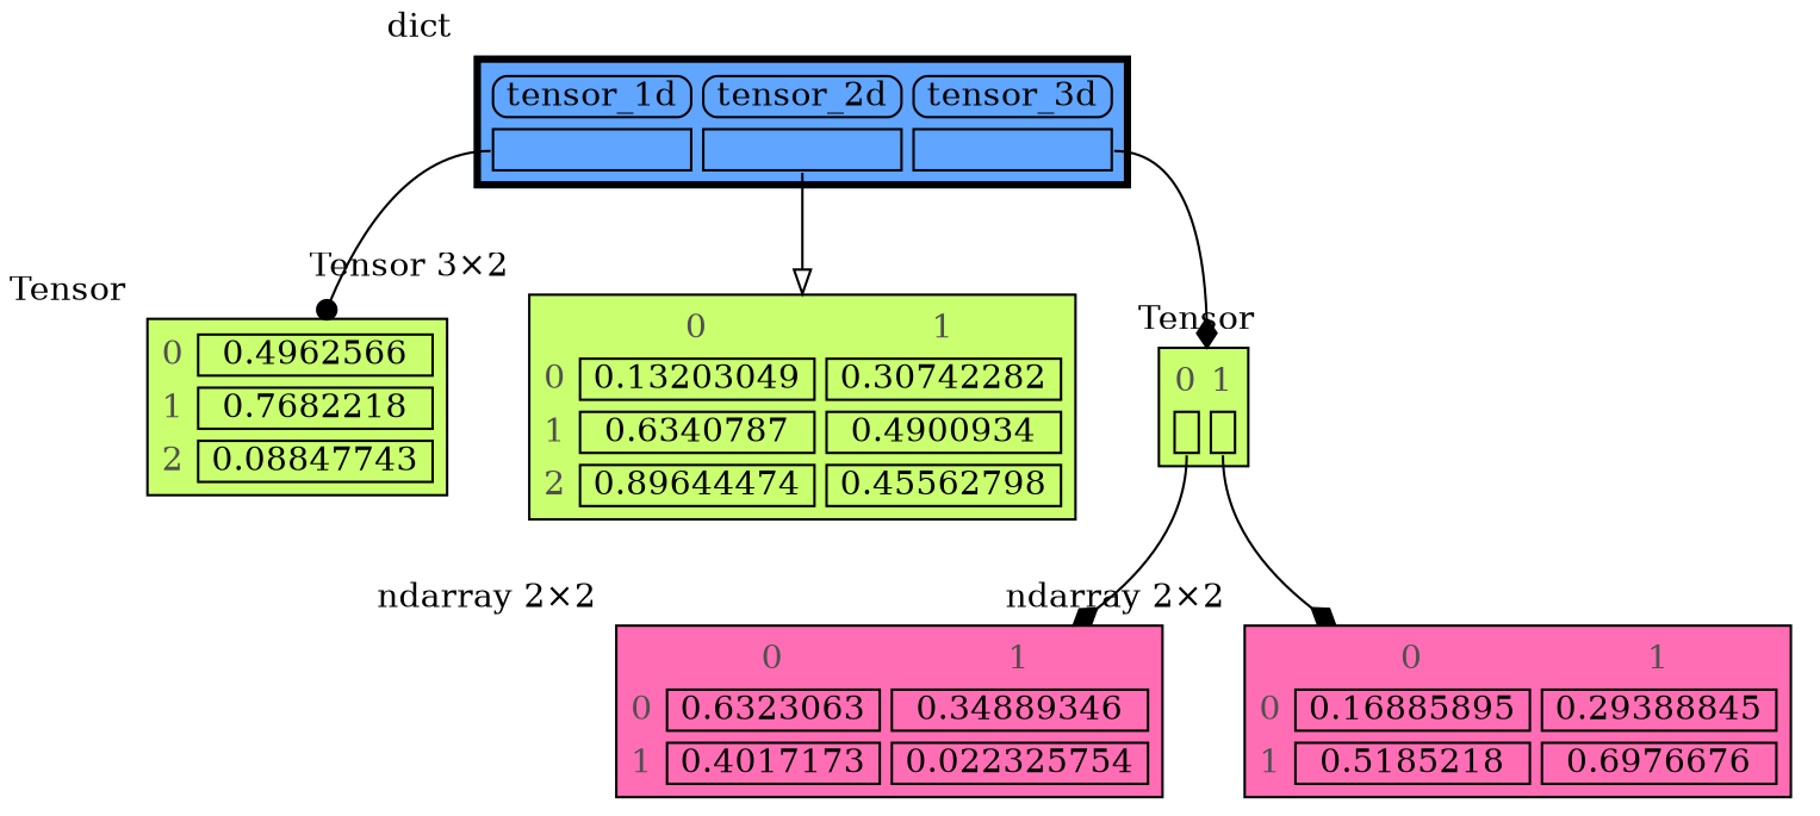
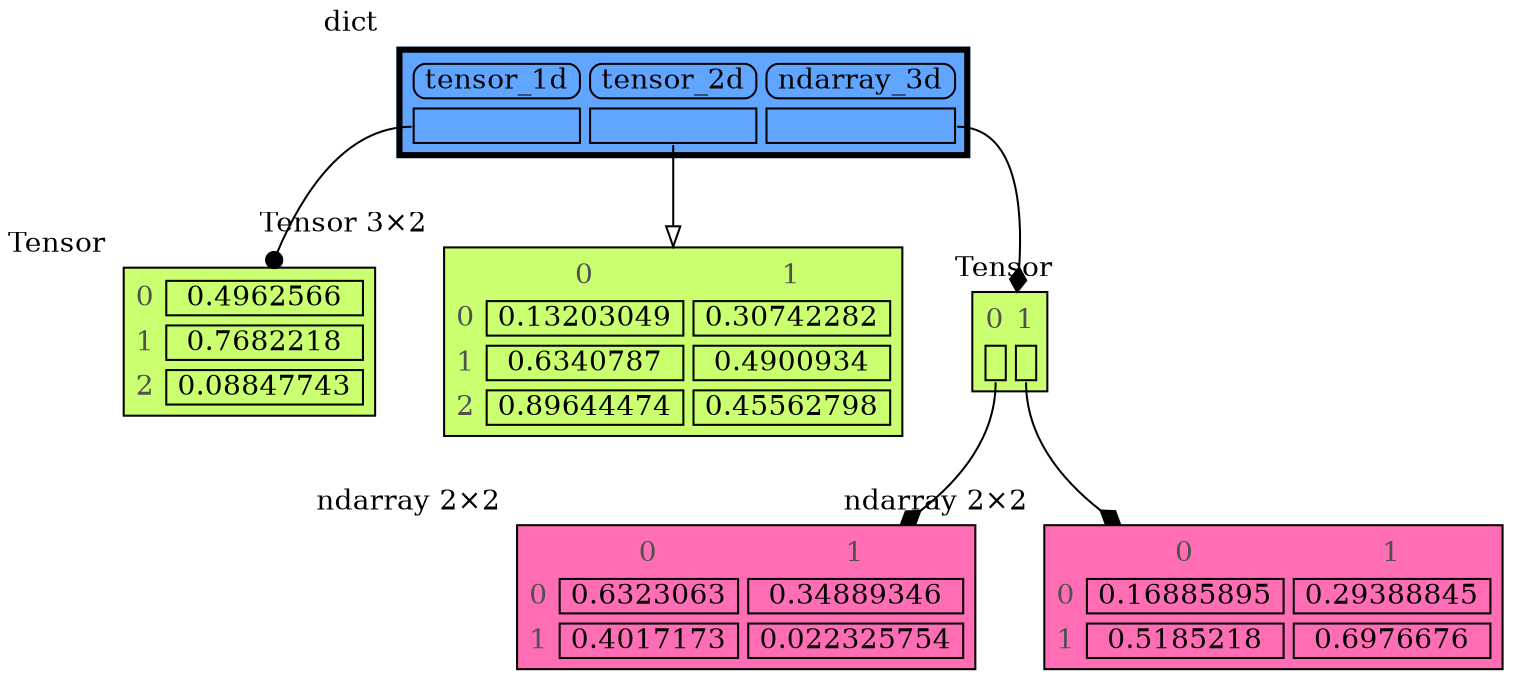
  digraph {
    node [shape=plaintext xlabel=Tensor]
    edge [style=solid headport=table]
    n1 [label=< <TABLE BORDER="1" CELLBORDER="1" CELLSPACING="5" CELLPADDING="0" BGCOLOR="darkolivegreen1" PORT="table">     <TR><TD BORDER="0"><font color="#505050">0</font></TD><TD BORDER="1"> 0.4962566 </TD></TR>     <TR><TD BORDER="0"><font color="#505050">1</font></TD><TD BORDER="1"> 0.7682218 </TD></TR>     <TR><TD BORDER="0"><font color="#505050">2</font></TD><TD BORDER="1"> 0.08847743 </TD></TR> </TABLE> >]
    n2 [label=< <TABLE BORDER="1" CELLBORDER="1" CELLSPACING="5" CELLPADDING="0" BGCOLOR="darkolivegreen1" PORT="table">     <TR><TD BORDER="0">  </TD><TD BORDER="0"><font color="#505050">0</font></TD><TD BORDER="0"><font color="#505050">1</font></TD></TR>     <TR><TD BORDER="0"><font color="#505050">0</font></TD><TD BORDER="1"> 0.13203049 </TD><TD BORDER="1"> 0.30742282 </TD></TR>     <TR><TD BORDER="0"><font color="#505050">1</font></TD><TD BORDER="1"> 0.6340787 </TD><TD BORDER="1"> 0.4900934 </TD></TR>     <TR><TD BORDER="0"><font color="#505050">2</font></TD><TD BORDER="1"> 0.89644474 </TD><TD BORDER="1"> 0.45562798 </TD></TR> </TABLE> > xlabel="Tensor 3⨯2"]
    n3 [label=< <TABLE BORDER="1" CELLBORDER="1" CELLSPACING="5" CELLPADDING="0" BGCOLOR="darkolivegreen1" PORT="table">     <TR><TD BORDER="0"><font color="#505050">0</font></TD><TD BORDER="0"><font color="#505050">1</font></TD></TR>     <TR><TD BORDER="1" PORT="ref0"> </TD><TD BORDER="1" PORT="ref1"> </TD></TR> </TABLE> >]
    n4 [label=< <TABLE BORDER="1" CELLBORDER="1" CELLSPACING="5" CELLPADDING="0" BGCOLOR="hotpink1" PORT="table">     <TR><TD BORDER="0">  </TD><TD BORDER="0"><font color="#505050">0</font></TD><TD BORDER="0"><font color="#505050">1</font></TD></TR>     <TR><TD BORDER="0"><font color="#505050">0</font></TD><TD BORDER="1"> 0.6323063 </TD><TD BORDER="1"> 0.34889346 </TD></TR>     <TR><TD BORDER="0"><font color="#505050">1</font></TD><TD BORDER="1"> 0.4017173 </TD><TD BORDER="1"> 0.022325754 </TD></TR> </TABLE> > xlabel="ndarray 2⨯2"]
    n5 [label=< <TABLE BORDER="1" CELLBORDER="1" CELLSPACING="5" CELLPADDING="0" BGCOLOR="hotpink1" PORT="table">     <TR><TD BORDER="0">  </TD><TD BORDER="0"><font color="#505050">0</font></TD><TD BORDER="0"><font color="#505050">1</font></TD></TR>     <TR><TD BORDER="0"><font color="#505050">0</font></TD><TD BORDER="1"> 0.16885895 </TD><TD BORDER="1"> 0.29388845 </TD></TR>     <TR><TD BORDER="0"><font color="#505050">1</font></TD><TD BORDER="1"> 0.5185218 </TD><TD BORDER="1"> 0.6976676 </TD></TR> </TABLE> > xlabel="ndarray 2⨯2"]
-   n6 [label=< <TABLE BORDER="3" CELLBORDER="1" CELLSPACING="5" CELLPADDING="0" BGCOLOR="#60a5ff" PORT="table">     <TR><TD BORDER="1" STYLE="ROUNDED"> tensor_1d </TD><TD BORDER="1" STYLE="ROUNDED"> tensor_2d </TD><TD BORDER="1" STYLE="ROUNDED"> tensor_3d </TD></TR>     <TR><TD BORDER="1" PORT="ref0"> </TD><TD BORDER="1" PORT="ref1"> </TD><TD BORDER="1" PORT="ref2"> </TD></TR> </TABLE> > xlabel=dict]
+   n6 [label=< <TABLE BORDER="3" CELLBORDER="1" CELLSPACING="5" CELLPADDING="0" BGCOLOR="#60a5ff" PORT="table">     <TR><TD BORDER="1" STYLE="ROUNDED"> tensor_1d </TD><TD BORDER="1" STYLE="ROUNDED"> tensor_2d </TD><TD BORDER="1" STYLE="ROUNDED"> ndarray_3d </TD></TR>     <TR><TD BORDER="1" PORT="ref0"> </TD><TD BORDER="1" PORT="ref1"> </TD><TD BORDER="1" PORT="ref2"> </TD></TR> </TABLE> > xlabel=dict]
    subgraph sub_1 {
      rank=same
      n1
      n2
      n3
    }
    subgraph sub_2 {
      rank=same
      n4
      n5
    }
    n1 -> n2 [style=invis weight=10 headport=""]
    n2 -> n3 [style=invis weight=10 headport=""]
    n3 -> n4 [tailport=ref0 arrowhead=diamond]
    n3 -> n5 [tailport=ref1 arrowhead=diamond]
    n4 -> n5 [style=invis weight=10 headport=""]
    n6 -> n1 [tailport=ref0 arrowhead=dot]
    n6 -> n2 [tailport=ref1 arrowhead=onormal]
    n6 -> n3 [tailport=ref2 arrowhead=diamond]
  }
